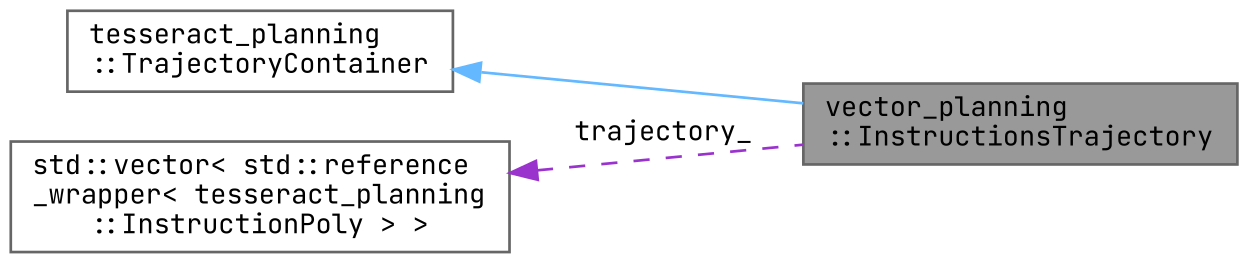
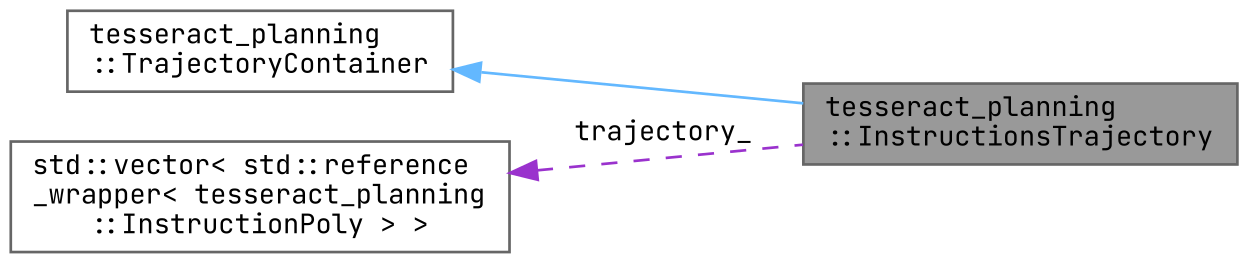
  digraph {
    rankdir=LR
    fontname="JetBrains Mono"
    node [color=gray40 fillcolor=white fontname="JetBrains Mono" fontsize=10 shape=box style=filled]
    edge [dir=back fontname="JetBrains Mono" fontsize=10 labelfontname=Helvetica labelfontsize=10]
-   n1 [fillcolor=grey60 fontcolor=black height=0.2 label="vector_planning\l::InstructionsTrajectory" width=0.4]
+   n1 [fillcolor=grey60 fontcolor=black height=0.2 label="tesseract_planning\l::InstructionsTrajectory" width=0.4]
    n2 [height=0.2 label="tesseract_planning\l::TrajectoryContainer" width=0.4]
    n3 [height=0.2 label="std::vector\< std::reference\l_wrapper\< tesseract_planning\l::InstructionPoly \> \>" width=0.4]
    n2 -> n1 [color=steelblue1 style=solid]
    n3 -> n1 [color=darkorchid3 label=" trajectory_" style=dashed]
  }
